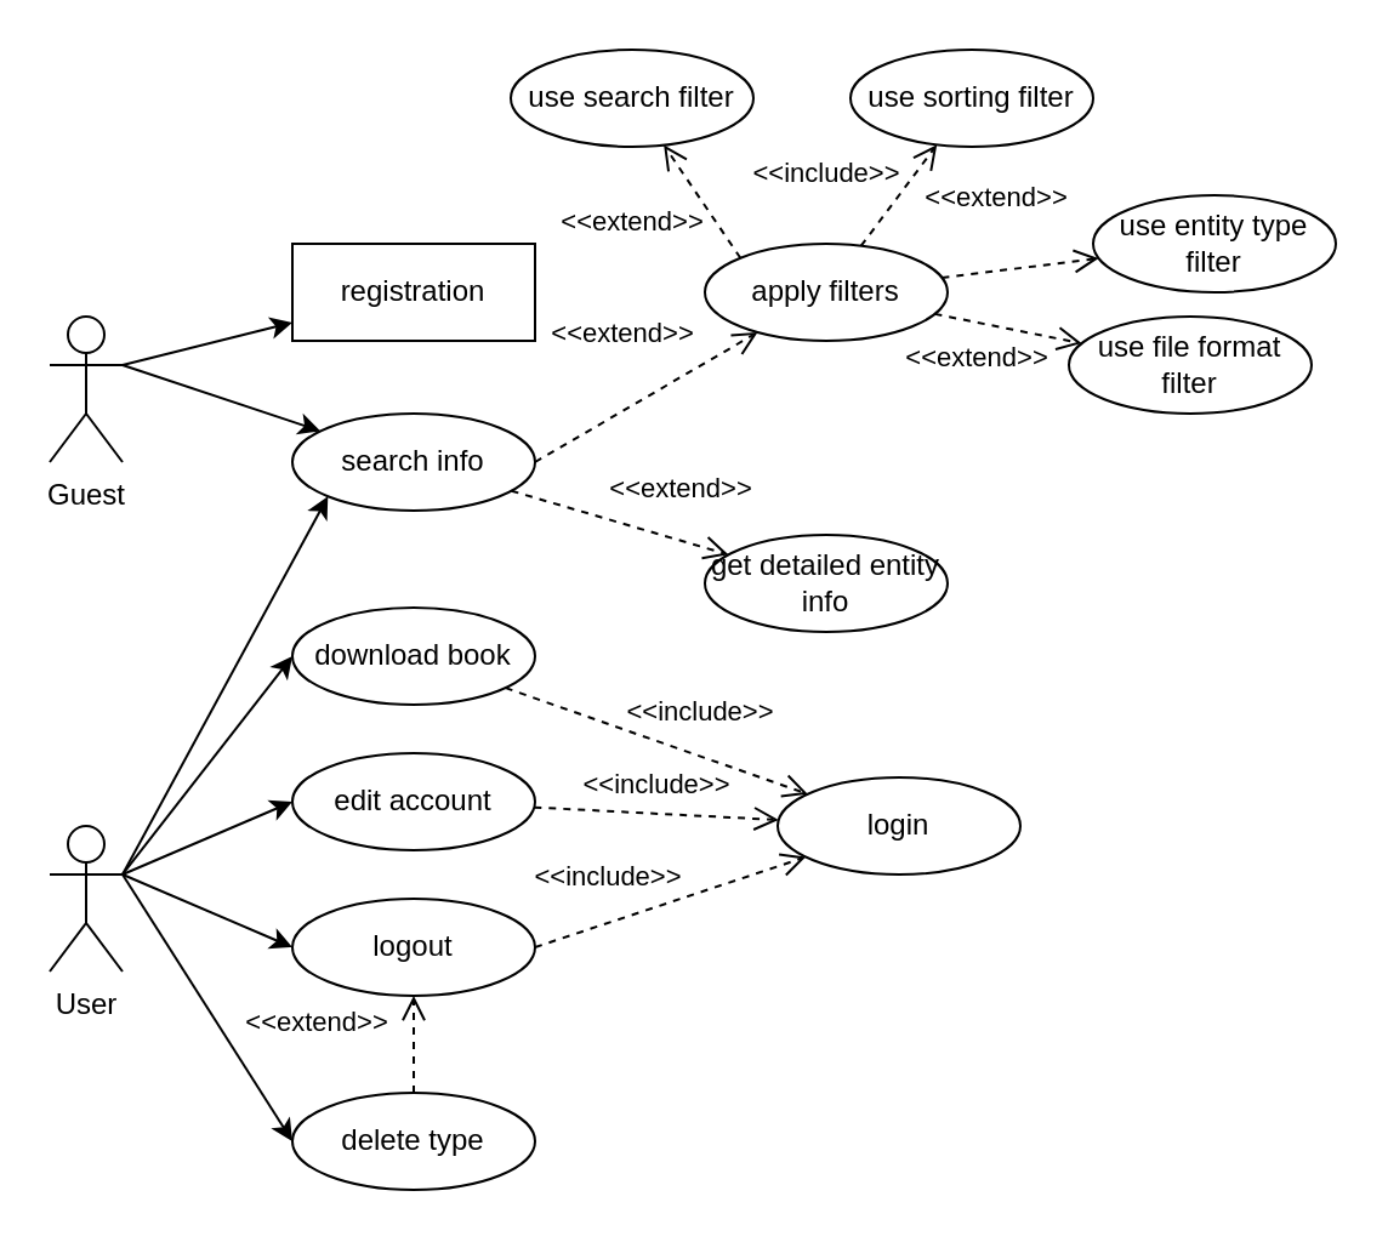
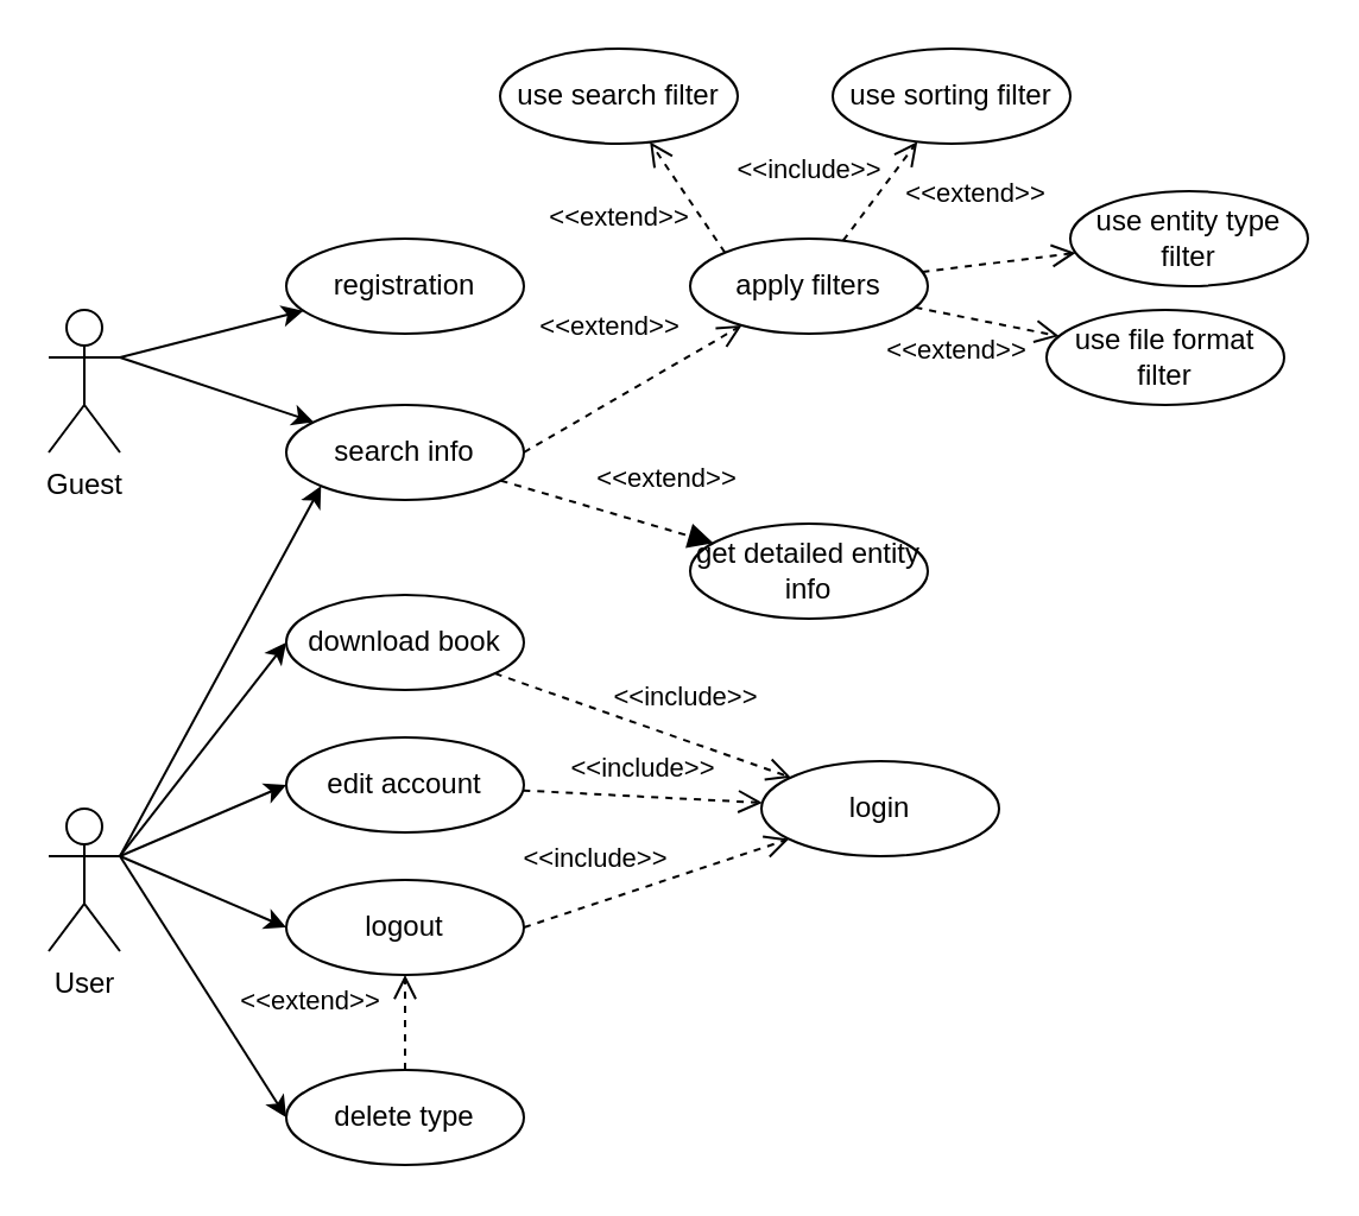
  <mxCell id="0" />
  <mxCell id="1" parent="0" />
  <mxCell id="2" value="Guest" style="shape=umlActor;verticalLabelPosition=bottom;labelBackgroundColor=#ffffff;verticalAlign=top;html=1;" parent="1" vertex="1"><mxGeometry x="20" y="130" width="30" height="60" as="geometry" /></mxCell>
  <mxCell id="3" style="edgeStyle=none;rounded=0;orthogonalLoop=1;jettySize=auto;html=1;exitX=1;exitY=0.333;exitDx=0;exitDy=0;exitPerimeter=0;entryX=0;entryY=0.5;entryDx=0;entryDy=0;" parent="1" source="8" target="14" edge="1"><mxGeometry relative="1" as="geometry" /></mxCell>
  <mxCell id="4" style="edgeStyle=none;rounded=0;orthogonalLoop=1;jettySize=auto;html=1;exitX=1;exitY=0.333;exitDx=0;exitDy=0;exitPerimeter=0;entryX=0;entryY=0.5;entryDx=0;entryDy=0;" parent="1" source="8" target="12" edge="1"><mxGeometry relative="1" as="geometry" /></mxCell>
  <mxCell id="5" style="edgeStyle=none;rounded=0;orthogonalLoop=1;jettySize=auto;html=1;exitX=1;exitY=0.333;exitDx=0;exitDy=0;exitPerimeter=0;entryX=0;entryY=0.5;entryDx=0;entryDy=0;" parent="1" source="8" target="11" edge="1"><mxGeometry relative="1" as="geometry" /></mxCell>
  <mxCell id="6" style="edgeStyle=none;rounded=0;orthogonalLoop=1;jettySize=auto;html=1;exitX=1;exitY=0.333;exitDx=0;exitDy=0;exitPerimeter=0;entryX=0;entryY=0.5;entryDx=0;entryDy=0;" parent="1" source="8" target="13" edge="1"><mxGeometry relative="1" as="geometry" /></mxCell>
  <mxCell id="7" style="edgeStyle=none;rounded=0;orthogonalLoop=1;jettySize=auto;html=1;exitX=1;exitY=0.333;exitDx=0;exitDy=0;exitPerimeter=0;entryX=0;entryY=1;entryDx=0;entryDy=0;" parent="1" source="8" target="20" edge="1"><mxGeometry relative="1" as="geometry" /></mxCell>
  <mxCell id="8" value="User" style="shape=umlActor;verticalLabelPosition=bottom;labelBackgroundColor=#ffffff;verticalAlign=top;html=1;" parent="1" vertex="1"><mxGeometry x="20" y="340" width="30" height="60" as="geometry" /></mxCell>
- <mxCell id="9" value="registration" style="whiteSpace=wrap;html=1;rounded=0;" parent="1" vertex="1"><mxGeometry x="120" y="100" width="100" height="40" as="geometry" /></mxCell>
+ <mxCell id="9" value="registration" style="ellipse;whiteSpace=wrap;html=1;" parent="1" vertex="1"><mxGeometry x="120" y="100" width="100" height="40" as="geometry" /></mxCell>
  <mxCell id="10" value="login" style="ellipse;whiteSpace=wrap;html=1;" parent="1" vertex="1"><mxGeometry x="320" y="320" width="100" height="40" as="geometry" /></mxCell>
  <mxCell id="11" value="logout" style="ellipse;whiteSpace=wrap;html=1;" parent="1" vertex="1"><mxGeometry x="120" y="370" width="100" height="40" as="geometry" /></mxCell>
  <mxCell id="12" value="edit account" style="ellipse;whiteSpace=wrap;html=1;" parent="1" vertex="1"><mxGeometry x="120" y="310" width="100" height="40" as="geometry" /></mxCell>
  <mxCell id="13" value="delete type" style="ellipse;whiteSpace=wrap;html=1;" parent="1" vertex="1"><mxGeometry x="120" y="450" width="100" height="40" as="geometry" /></mxCell>
  <mxCell id="14" value="download book" style="ellipse;whiteSpace=wrap;html=1;" parent="1" vertex="1"><mxGeometry x="120" y="250" width="100" height="40" as="geometry" /></mxCell>
  <mxCell id="15" value="&amp;lt;&amp;lt;include&amp;gt;&amp;gt;" style="html=1;verticalAlign=bottom;endArrow=open;dashed=1;endSize=8;" parent="1" source="14" target="10" edge="1"><mxGeometry x="0.239" y="9" relative="1" as="geometry"><mxPoint x="140" y="500" as="sourcePoint" /><mxPoint x="60" y="500" as="targetPoint" /><mxPoint as="offset" /></mxGeometry></mxCell>
  <mxCell id="16" value="&amp;lt;&amp;lt;extend&amp;gt;&amp;gt;" style="html=1;verticalAlign=bottom;endArrow=open;dashed=1;endSize=8;exitX=0.5;exitY=0;exitDx=0;exitDy=0;" parent="1" source="13" target="11" edge="1"><mxGeometry y="40" relative="1" as="geometry"><mxPoint x="120" y="430" as="sourcePoint" /><mxPoint x="328.176" y="369.04" as="targetPoint" /><mxPoint as="offset" /></mxGeometry></mxCell>
  <mxCell id="17" value="&amp;lt;&amp;lt;include&amp;gt;&amp;gt;" style="html=1;verticalAlign=bottom;endArrow=open;dashed=1;endSize=8;exitX=1;exitY=0.5;exitDx=0;exitDy=0;" parent="1" source="11" target="10" edge="1"><mxGeometry x="-0.408" y="9" relative="1" as="geometry"><mxPoint x="217.695" y="293.14" as="sourcePoint" /><mxPoint x="342.305" y="336.86" as="targetPoint" /><mxPoint as="offset" /></mxGeometry></mxCell>
  <mxCell id="18" value="&amp;lt;&amp;lt;include&amp;gt;&amp;gt;" style="html=1;verticalAlign=bottom;endArrow=open;dashed=1;endSize=8;" parent="1" source="12" target="10" edge="1"><mxGeometry x="-0.003" y="3" relative="1" as="geometry"><mxPoint x="217.695" y="293.14" as="sourcePoint" /><mxPoint x="342.305" y="336.86" as="targetPoint" /><mxPoint as="offset" /></mxGeometry></mxCell>
  <mxCell id="19" style="edgeStyle=none;rounded=0;orthogonalLoop=1;jettySize=auto;html=1;exitX=1;exitY=0.333;exitDx=0;exitDy=0;exitPerimeter=0;" parent="1" source="2" target="9" edge="1"><mxGeometry relative="1" as="geometry"><mxPoint x="60" y="370" as="sourcePoint" /><mxPoint x="130" y="280" as="targetPoint" /></mxGeometry></mxCell>
  <mxCell id="20" value="search info" style="ellipse;whiteSpace=wrap;html=1;" parent="1" vertex="1"><mxGeometry x="120" y="170" width="100" height="40" as="geometry" /></mxCell>
  <mxCell id="21" value="apply filters" style="ellipse;whiteSpace=wrap;html=1;" parent="1" vertex="1"><mxGeometry x="290" y="100" width="100" height="40" as="geometry" /></mxCell>
  <mxCell id="22" value="&amp;lt;&amp;lt;extend&amp;gt;&amp;gt;" style="html=1;verticalAlign=bottom;endArrow=open;dashed=1;endSize=8;exitX=1;exitY=0.5;exitDx=0;exitDy=0;" parent="1" source="20" target="21" edge="1"><mxGeometry y="20" relative="1" as="geometry"><mxPoint x="350" y="200" as="sourcePoint" /><mxPoint x="180" y="460" as="targetPoint" /><mxPoint as="offset" /></mxGeometry></mxCell>
  <mxCell id="23" style="edgeStyle=none;rounded=0;orthogonalLoop=1;jettySize=auto;html=1;exitX=1;exitY=0.333;exitDx=0;exitDy=0;exitPerimeter=0;" parent="1" source="2" target="20" edge="1"><mxGeometry relative="1" as="geometry"><mxPoint x="60" y="160" as="sourcePoint" /><mxPoint x="137.6" y="140.6" as="targetPoint" /></mxGeometry></mxCell>
  <mxCell id="24" value="use sorting filter" style="ellipse;whiteSpace=wrap;html=1;" vertex="1" parent="1"><mxGeometry x="350" y="20" width="100" height="40" as="geometry" /></mxCell>
  <mxCell id="25" value="use entity type filter" style="ellipse;whiteSpace=wrap;html=1;" vertex="1" parent="1"><mxGeometry x="450" y="80" width="100" height="40" as="geometry" /></mxCell>
  <mxCell id="26" value="use file format filter" style="ellipse;whiteSpace=wrap;html=1;" vertex="1" parent="1"><mxGeometry x="440" y="130" width="100" height="40" as="geometry" /></mxCell>
  <mxCell id="27" value="&amp;lt;&amp;lt;extend&amp;gt;&amp;gt;" style="html=1;verticalAlign=bottom;endArrow=open;dashed=1;endSize=8;" edge="1" parent="1" source="21" target="25"><mxGeometry x="-0.229" y="21" relative="1" as="geometry"><mxPoint x="230" y="200" as="sourcePoint" /><mxPoint x="356.262" y="144.761" as="targetPoint" /><mxPoint as="offset" /></mxGeometry></mxCell>
  <mxCell id="28" value="&amp;lt;&amp;lt;extend&amp;gt;&amp;gt;" style="html=1;verticalAlign=bottom;endArrow=open;dashed=1;endSize=8;" edge="1" parent="1" source="21" target="26"><mxGeometry x="-0.273" y="-23" relative="1" as="geometry"><mxPoint x="435.939" y="122.104" as="sourcePoint" /><mxPoint x="454.482" y="118.276" as="targetPoint" /><mxPoint as="offset" /></mxGeometry></mxCell>
  <mxCell id="29" value="&amp;lt;&amp;lt;include&amp;gt;&amp;gt;" style="html=1;verticalAlign=bottom;endArrow=open;dashed=1;endSize=8;" edge="1" parent="1" source="21" target="24"><mxGeometry x="-0.691" y="24" relative="1" as="geometry"><mxPoint x="217.831" y="293.077" as="sourcePoint" /><mxPoint x="342.371" y="336.83" as="targetPoint" /><mxPoint as="offset" /></mxGeometry></mxCell>
  <mxCell id="30" value="get detailed entity info" style="ellipse;whiteSpace=wrap;html=1;" vertex="1" parent="1"><mxGeometry x="290" y="220" width="100" height="40" as="geometry" /></mxCell>
- <mxCell id="31" value="&amp;lt;&amp;lt;extend&amp;gt;&amp;gt;" style="html=1;verticalAlign=bottom;endArrow=open;dashed=1;endSize=8;" edge="1" parent="1" source="20" target="30"><mxGeometry x="0.484" y="12" relative="1" as="geometry"><mxPoint x="230" y="200" as="sourcePoint" /><mxPoint x="321.724" y="146.495" as="targetPoint" /><mxPoint as="offset" /></mxGeometry></mxCell>
+ <mxCell id="31" value="&amp;lt;&amp;lt;extend&amp;gt;&amp;gt;" style="html=1;verticalAlign=bottom;endArrow=block;dashed=1;endSize=8;" edge="1" parent="1" source="20" target="30"><mxGeometry x="0.484" y="12" relative="1" as="geometry"><mxPoint x="230" y="200" as="sourcePoint" /><mxPoint x="321.724" y="146.495" as="targetPoint" /><mxPoint as="offset" /></mxGeometry></mxCell>
  <mxCell id="32" value="use search filter" style="ellipse;whiteSpace=wrap;html=1;" vertex="1" parent="1"><mxGeometry x="210" y="20" width="100" height="40" as="geometry" /></mxCell>
  <mxCell id="33" value="&amp;lt;&amp;lt;extend&amp;gt;&amp;gt;" style="html=1;verticalAlign=bottom;endArrow=open;dashed=1;endSize=8;exitX=0;exitY=0;exitDx=0;exitDy=0;" edge="1" parent="1" source="21" target="32"><mxGeometry x="0.063" y="34" relative="1" as="geometry"><mxPoint x="397.724" y="124.035" as="sourcePoint" /><mxPoint x="462.276" y="115.965" as="targetPoint" /><mxPoint as="offset" /></mxGeometry></mxCell>
